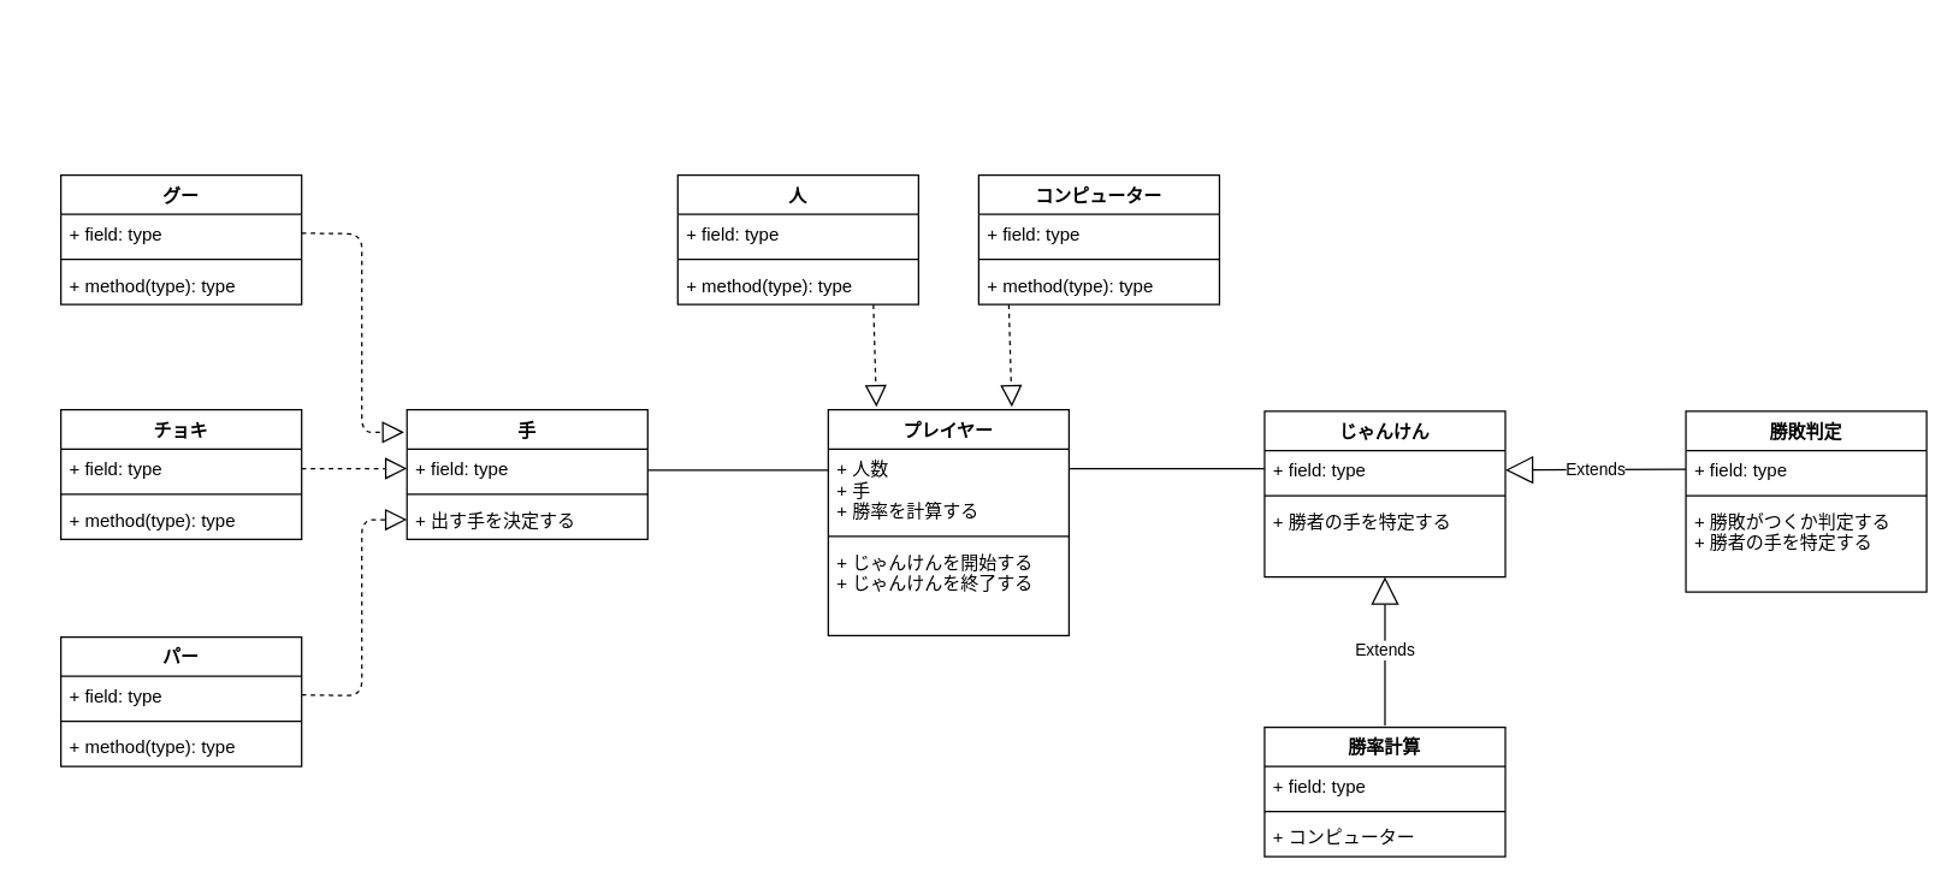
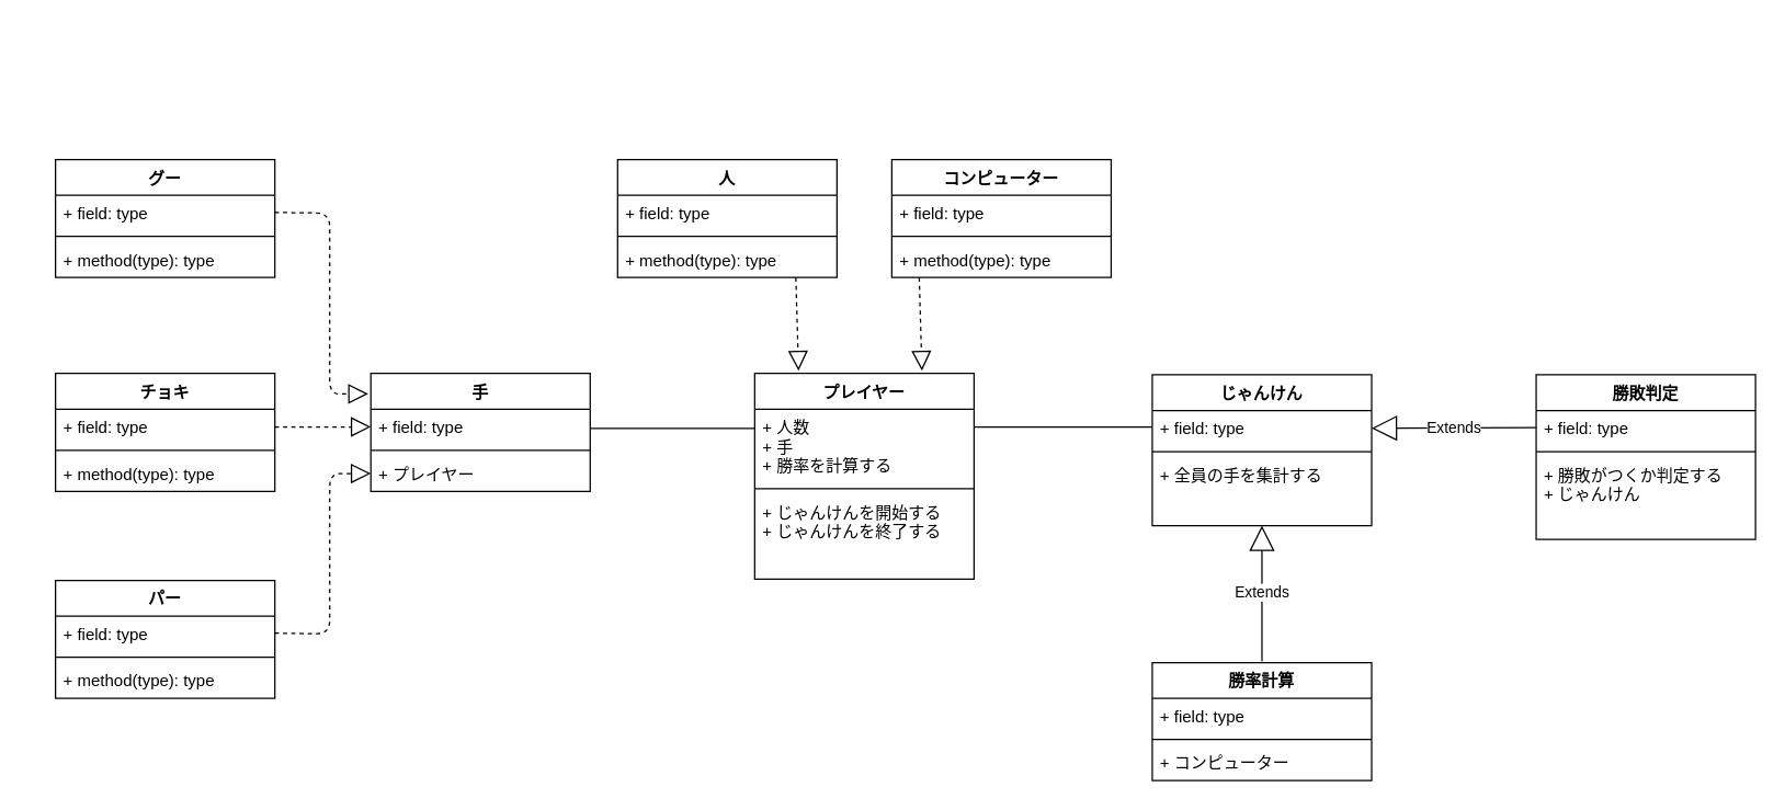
  <mxCell id="0" />
  <mxCell id="1" parent="0" />
  <mxCell id="2" value="" parent="1" style="text;strokeColor=none;fillColor=none;align=left;verticalAlign=middle;spacingTop=-1;spacingLeft=4;spacingRight=4;rotatable=0;labelPosition=right;points=[];portConstraint=eastwest;" vertex="1"><mxGeometry as="geometry" y="20" x="20" height="14" width="20" /></mxCell>
  <mxCell id="3" value="プレイヤー" parent="1" style="swimlane;fontStyle=1;align=center;verticalAlign=top;childLayout=stackLayout;horizontal=1;startSize=26;horizontalStack=0;resizeParent=1;resizeParentMax=0;resizeLast=0;collapsible=1;marginBottom=0;" vertex="1"><mxGeometry as="geometry" y="272" x="550" height="150" width="160" /></mxCell>
  <mxCell id="4" value="+ 人数&#10;+ 手&#10;+ 勝率を計算する" parent="3" style="text;strokeColor=none;fillColor=none;align=left;verticalAlign=top;spacingLeft=4;spacingRight=4;overflow=hidden;rotatable=0;points=[[0,0.5],[1,0.5]];portConstraint=eastwest;" vertex="1"><mxGeometry as="geometry" y="26" height="54" width="160" /></mxCell>
  <mxCell id="5" value="" parent="3" style="line;strokeWidth=1;fillColor=none;align=left;verticalAlign=middle;spacingTop=-1;spacingLeft=3;spacingRight=3;rotatable=0;labelPosition=right;points=[];portConstraint=eastwest;" vertex="1"><mxGeometry as="geometry" y="80" height="8" width="160" /></mxCell>
  <mxCell id="6" value="+ じゃんけんを開始する&#10;+ じゃんけんを終了する&#10;" parent="3" style="text;strokeColor=none;fillColor=none;align=left;verticalAlign=top;spacingLeft=4;spacingRight=4;overflow=hidden;rotatable=0;points=[[0,0.5],[1,0.5]];portConstraint=eastwest;" vertex="1"><mxGeometry as="geometry" y="88" height="62" width="160" /></mxCell>
  <mxCell id="7" value="勝敗判定&#10;" parent="1" style="swimlane;fontStyle=1;align=center;verticalAlign=top;childLayout=stackLayout;horizontal=1;startSize=26;horizontalStack=0;resizeParent=1;resizeParentMax=0;resizeLast=0;collapsible=1;marginBottom=0;" vertex="1"><mxGeometry as="geometry" y="273" x="1120" height="120" width="160" /></mxCell>
  <mxCell id="8" value="Extends" parent="7" target="21" edge="1" style="endArrow=block;endSize=16;endFill=0;html=1;entryX=1;entryY=0.5;entryDx=0;entryDy=0;"><mxGeometry as="geometry" relative="1" width="160"><mxPoint as="sourcePoint" y="38.5" /><mxPoint as="targetPoint" y="38.5" x="160" /></mxGeometry></mxCell>
  <mxCell id="9" value="+ field: type" parent="7" style="text;strokeColor=none;fillColor=none;align=left;verticalAlign=top;spacingLeft=4;spacingRight=4;overflow=hidden;rotatable=0;points=[[0,0.5],[1,0.5]];portConstraint=eastwest;" vertex="1"><mxGeometry as="geometry" y="26" height="26" width="160" /></mxCell>
  <mxCell id="10" value="" parent="7" style="line;strokeWidth=1;fillColor=none;align=left;verticalAlign=middle;spacingTop=-1;spacingLeft=3;spacingRight=3;rotatable=0;labelPosition=right;points=[];portConstraint=eastwest;" vertex="1"><mxGeometry as="geometry" y="52" height="8" width="160" /></mxCell>
- <mxCell id="11" value="+ 勝敗がつくか判定する&#10;+ 勝者の手を特定する" parent="7" style="text;strokeColor=none;fillColor=none;align=left;verticalAlign=top;spacingLeft=4;spacingRight=4;overflow=hidden;rotatable=0;points=[[0,0.5],[1,0.5]];portConstraint=eastwest;" vertex="1"><mxGeometry as="geometry" y="60" height="60" width="160" /></mxCell>
+ <mxCell id="11" value="+ 勝敗がつくか判定する&#10;+ じゃんけん" parent="7" style="text;strokeColor=none;fillColor=none;align=left;verticalAlign=top;spacingLeft=4;spacingRight=4;overflow=hidden;rotatable=0;points=[[0,0.5],[1,0.5]];portConstraint=eastwest;" vertex="1"><mxGeometry as="geometry" y="60" height="60" width="160" /></mxCell>
  <mxCell id="12" value="勝率計算&#10;" parent="1" style="swimlane;fontStyle=1;align=center;verticalAlign=top;childLayout=stackLayout;horizontal=1;startSize=26;horizontalStack=0;resizeParent=1;resizeParentMax=0;resizeLast=0;collapsible=1;marginBottom=0;" vertex="1"><mxGeometry as="geometry" y="483" x="840" height="86" width="160" /></mxCell>
  <mxCell id="13" value="+ field: type" parent="12" style="text;strokeColor=none;fillColor=none;align=left;verticalAlign=top;spacingLeft=4;spacingRight=4;overflow=hidden;rotatable=0;points=[[0,0.5],[1,0.5]];portConstraint=eastwest;" vertex="1"><mxGeometry as="geometry" y="26" height="26" width="160" /></mxCell>
  <mxCell id="14" value="" parent="12" style="line;strokeWidth=1;fillColor=none;align=left;verticalAlign=middle;spacingTop=-1;spacingLeft=3;spacingRight=3;rotatable=0;labelPosition=right;points=[];portConstraint=eastwest;" vertex="1"><mxGeometry as="geometry" y="52" height="8" width="160" /></mxCell>
  <mxCell id="15" value="+ コンピューター" parent="12" style="text;strokeColor=none;fillColor=none;align=left;verticalAlign=top;spacingLeft=4;spacingRight=4;overflow=hidden;rotatable=0;points=[[0,0.5],[1,0.5]];portConstraint=eastwest;" vertex="1"><mxGeometry as="geometry" y="60" height="26" width="160" /></mxCell>
  <mxCell id="16" value="手" parent="1" style="swimlane;fontStyle=1;align=center;verticalAlign=top;childLayout=stackLayout;horizontal=1;startSize=26;horizontalStack=0;resizeParent=1;resizeParentMax=0;resizeLast=0;collapsible=1;marginBottom=0;" vertex="1"><mxGeometry as="geometry" y="272" x="270" height="86" width="160" /></mxCell>
  <mxCell id="17" value="+ field: type" parent="16" style="text;strokeColor=none;fillColor=none;align=left;verticalAlign=top;spacingLeft=4;spacingRight=4;overflow=hidden;rotatable=0;points=[[0,0.5],[1,0.5]];portConstraint=eastwest;" vertex="1"><mxGeometry as="geometry" y="26" height="26" width="160" /></mxCell>
  <mxCell id="18" value="" parent="16" style="line;strokeWidth=1;fillColor=none;align=left;verticalAlign=middle;spacingTop=-1;spacingLeft=3;spacingRight=3;rotatable=0;labelPosition=right;points=[];portConstraint=eastwest;" vertex="1"><mxGeometry as="geometry" y="52" height="8" width="160" /></mxCell>
- <mxCell id="19" value="+ 出す手を決定する" parent="16" style="text;strokeColor=none;fillColor=none;align=left;verticalAlign=top;spacingLeft=4;spacingRight=4;overflow=hidden;rotatable=0;points=[[0,0.5],[1,0.5]];portConstraint=eastwest;" vertex="1"><mxGeometry as="geometry" y="60" height="26" width="160" /></mxCell>
+ <mxCell id="19" value="+ プレイヤー" parent="16" style="text;strokeColor=none;fillColor=none;align=left;verticalAlign=top;spacingLeft=4;spacingRight=4;overflow=hidden;rotatable=0;points=[[0,0.5],[1,0.5]];portConstraint=eastwest;" vertex="1"><mxGeometry as="geometry" y="60" height="26" width="160" /></mxCell>
  <mxCell id="20" value="じゃんけん&#10;&#10;" parent="1" style="swimlane;fontStyle=1;align=center;verticalAlign=top;childLayout=stackLayout;horizontal=1;startSize=26;horizontalStack=0;resizeParent=1;resizeParentMax=0;resizeLast=0;collapsible=1;marginBottom=0;" vertex="1"><mxGeometry as="geometry" y="273" x="840" height="110" width="160" /></mxCell>
  <mxCell id="21" value="+ field: type" parent="20" style="text;strokeColor=none;fillColor=none;align=left;verticalAlign=top;spacingLeft=4;spacingRight=4;overflow=hidden;rotatable=0;points=[[0,0.5],[1,0.5]];portConstraint=eastwest;" vertex="1"><mxGeometry as="geometry" y="26" height="26" width="160" /></mxCell>
  <mxCell id="22" value="" parent="20" style="line;strokeWidth=1;fillColor=none;align=left;verticalAlign=middle;spacingTop=-1;spacingLeft=3;spacingRight=3;rotatable=0;labelPosition=right;points=[];portConstraint=eastwest;" vertex="1"><mxGeometry as="geometry" y="52" height="8" width="160" /></mxCell>
- <mxCell id="23" value="+ 勝者の手を特定する" parent="20" style="text;strokeColor=none;fillColor=none;align=left;verticalAlign=top;spacingLeft=4;spacingRight=4;overflow=hidden;rotatable=0;points=[[0,0.5],[1,0.5]];portConstraint=eastwest;" vertex="1"><mxGeometry as="geometry" y="60" height="50" width="160" /></mxCell>
+ <mxCell id="23" value="+ 全員の手を集計する" parent="20" style="text;strokeColor=none;fillColor=none;align=left;verticalAlign=top;spacingLeft=4;spacingRight=4;overflow=hidden;rotatable=0;points=[[0,0.5],[1,0.5]];portConstraint=eastwest;" vertex="1"><mxGeometry as="geometry" y="60" height="50" width="160" /></mxCell>
  <mxCell id="24" value="" parent="1" style="line;strokeWidth=1;fillColor=none;align=left;verticalAlign=middle;spacingTop=-1;spacingLeft=3;spacingRight=3;rotatable=0;labelPosition=right;points=[];portConstraint=eastwest;" vertex="1"><mxGeometry as="geometry" y="308" x="430" height="8" width="120" /></mxCell>
  <mxCell id="25" value="" parent="1" style="line;strokeWidth=1;fillColor=none;align=left;verticalAlign=middle;spacingTop=-1;spacingLeft=3;spacingRight=3;rotatable=0;labelPosition=right;points=[];portConstraint=eastwest;" vertex="1"><mxGeometry as="geometry" y="307" x="710" height="8" width="130" /></mxCell>
  <mxCell id="26" value="パー" parent="1" style="swimlane;fontStyle=1;align=center;verticalAlign=top;childLayout=stackLayout;horizontal=1;startSize=26;horizontalStack=0;resizeParent=1;resizeParentMax=0;resizeLast=0;collapsible=1;marginBottom=0;fillColor=#FFFFFF;" vertex="1"><mxGeometry as="geometry" y="423" x="40" height="86" width="160" /></mxCell>
  <mxCell id="27" value="+ field: type" parent="26" style="text;strokeColor=none;fillColor=none;align=left;verticalAlign=top;spacingLeft=4;spacingRight=4;overflow=hidden;rotatable=0;points=[[0,0.5],[1,0.5]];portConstraint=eastwest;" vertex="1"><mxGeometry as="geometry" y="26" height="26" width="160" /></mxCell>
  <mxCell id="28" value="" parent="26" style="line;strokeWidth=1;fillColor=none;align=left;verticalAlign=middle;spacingTop=-1;spacingLeft=3;spacingRight=3;rotatable=0;labelPosition=right;points=[];portConstraint=eastwest;" vertex="1"><mxGeometry as="geometry" y="52" height="8" width="160" /></mxCell>
  <mxCell id="29" value="+ method(type): type" parent="26" style="text;strokeColor=none;fillColor=none;align=left;verticalAlign=top;spacingLeft=4;spacingRight=4;overflow=hidden;rotatable=0;points=[[0,0.5],[1,0.5]];portConstraint=eastwest;" vertex="1"><mxGeometry as="geometry" y="60" height="26" width="160" /></mxCell>
  <mxCell id="30" value="グー" parent="1" style="swimlane;fontStyle=1;align=center;verticalAlign=top;childLayout=stackLayout;horizontal=1;startSize=26;horizontalStack=0;resizeParent=1;resizeParentMax=0;resizeLast=0;collapsible=1;marginBottom=0;fillColor=#FFFFFF;" vertex="1"><mxGeometry as="geometry" y="116" x="40" height="86" width="160" /></mxCell>
  <mxCell id="31" value="+ field: type" parent="30" style="text;strokeColor=none;fillColor=none;align=left;verticalAlign=top;spacingLeft=4;spacingRight=4;overflow=hidden;rotatable=0;points=[[0,0.5],[1,0.5]];portConstraint=eastwest;" vertex="1"><mxGeometry as="geometry" y="26" height="26" width="160" /></mxCell>
  <mxCell id="32" value="" parent="30" style="line;strokeWidth=1;fillColor=none;align=left;verticalAlign=middle;spacingTop=-1;spacingLeft=3;spacingRight=3;rotatable=0;labelPosition=right;points=[];portConstraint=eastwest;" vertex="1"><mxGeometry as="geometry" y="52" height="8" width="160" /></mxCell>
  <mxCell id="33" value="+ method(type): type" parent="30" style="text;strokeColor=none;fillColor=none;align=left;verticalAlign=top;spacingLeft=4;spacingRight=4;overflow=hidden;rotatable=0;points=[[0,0.5],[1,0.5]];portConstraint=eastwest;" vertex="1"><mxGeometry as="geometry" y="60" height="26" width="160" /></mxCell>
  <mxCell id="34" value="チョキ" parent="1" style="swimlane;fontStyle=1;align=center;verticalAlign=top;childLayout=stackLayout;horizontal=1;startSize=26;horizontalStack=0;resizeParent=1;resizeParentMax=0;resizeLast=0;collapsible=1;marginBottom=0;fillColor=#FFFFFF;" vertex="1"><mxGeometry as="geometry" y="272" x="40" height="86" width="160" /></mxCell>
  <mxCell id="35" value="+ field: type" parent="34" style="text;strokeColor=none;fillColor=none;align=left;verticalAlign=top;spacingLeft=4;spacingRight=4;overflow=hidden;rotatable=0;points=[[0,0.5],[1,0.5]];portConstraint=eastwest;" vertex="1"><mxGeometry as="geometry" y="26" height="26" width="160" /></mxCell>
  <mxCell id="36" value="" parent="34" style="line;strokeWidth=1;fillColor=none;align=left;verticalAlign=middle;spacingTop=-1;spacingLeft=3;spacingRight=3;rotatable=0;labelPosition=right;points=[];portConstraint=eastwest;" vertex="1"><mxGeometry as="geometry" y="52" height="8" width="160" /></mxCell>
  <mxCell id="37" value="+ method(type): type" parent="34" style="text;strokeColor=none;fillColor=none;align=left;verticalAlign=top;spacingLeft=4;spacingRight=4;overflow=hidden;rotatable=0;points=[[0,0.5],[1,0.5]];portConstraint=eastwest;" vertex="1"><mxGeometry as="geometry" y="60" height="26" width="160" /></mxCell>
  <mxCell id="38" value="" parent="1" target="19" edge="1" style="endArrow=block;dashed=1;endFill=0;endSize=12;html=1;entryX=0;entryY=0.5;entryDx=0;entryDy=0;"><mxGeometry as="geometry" relative="1" width="160"><mxPoint as="sourcePoint" y="461.5" x="200" /><mxPoint as="targetPoint" y="461.5" x="360" /><Array as="points"><mxPoint y="462" x="240" /><mxPoint y="345" x="240" /></Array></mxGeometry></mxCell>
  <mxCell id="39" value="" parent="1" target="16" edge="1" style="endArrow=block;dashed=1;endFill=0;endSize=12;html=1;entryX=-0.012;entryY=0.173;entryDx=0;entryDy=0;entryPerimeter=0;"><mxGeometry as="geometry" relative="1" width="160"><mxPoint as="sourcePoint" y="154.5" x="200" /><mxPoint as="targetPoint" y="154.5" x="360" /><Array as="points"><mxPoint y="155" x="240" /><mxPoint y="287" x="240" /></Array></mxGeometry></mxCell>
  <mxCell id="40" value="" parent="1" target="17" edge="1" style="endArrow=block;dashed=1;endFill=0;endSize=12;html=1;entryX=0;entryY=0.5;entryDx=0;entryDy=0;exitX=1;exitY=0.5;exitDx=0;exitDy=0;" source="35"><mxGeometry as="geometry" relative="1" width="160"><mxPoint as="sourcePoint" y="314.5" x="200" /><mxPoint as="targetPoint" y="311" x="270" /></mxGeometry></mxCell>
  <mxCell id="41" value="人" parent="1" style="swimlane;fontStyle=1;align=center;verticalAlign=top;childLayout=stackLayout;horizontal=1;startSize=26;horizontalStack=0;resizeParent=1;resizeParentMax=0;resizeLast=0;collapsible=1;marginBottom=0;fillColor=#FFFFFF;" vertex="1"><mxGeometry as="geometry" y="116" x="450" height="86" width="160" /></mxCell>
  <mxCell id="42" value="+ field: type" parent="41" style="text;strokeColor=none;fillColor=none;align=left;verticalAlign=top;spacingLeft=4;spacingRight=4;overflow=hidden;rotatable=0;points=[[0,0.5],[1,0.5]];portConstraint=eastwest;" vertex="1"><mxGeometry as="geometry" y="26" height="26" width="160" /></mxCell>
  <mxCell id="43" value="" parent="41" style="line;strokeWidth=1;fillColor=none;align=left;verticalAlign=middle;spacingTop=-1;spacingLeft=3;spacingRight=3;rotatable=0;labelPosition=right;points=[];portConstraint=eastwest;" vertex="1"><mxGeometry as="geometry" y="52" height="8" width="160" /></mxCell>
  <mxCell id="44" value="+ method(type): type" parent="41" style="text;strokeColor=none;fillColor=none;align=left;verticalAlign=top;spacingLeft=4;spacingRight=4;overflow=hidden;rotatable=0;points=[[0,0.5],[1,0.5]];portConstraint=eastwest;" vertex="1"><mxGeometry as="geometry" y="60" height="26" width="160" /></mxCell>
  <mxCell id="45" value="コンピューター" parent="1" style="swimlane;fontStyle=1;align=center;verticalAlign=top;childLayout=stackLayout;horizontal=1;startSize=26;horizontalStack=0;resizeParent=1;resizeParentMax=0;resizeLast=0;collapsible=1;marginBottom=0;fillColor=#FFFFFF;" vertex="1"><mxGeometry as="geometry" y="116" x="650" height="86" width="160" /></mxCell>
  <mxCell id="46" value="+ field: type" parent="45" style="text;strokeColor=none;fillColor=none;align=left;verticalAlign=top;spacingLeft=4;spacingRight=4;overflow=hidden;rotatable=0;points=[[0,0.5],[1,0.5]];portConstraint=eastwest;" vertex="1"><mxGeometry as="geometry" y="26" height="26" width="160" /></mxCell>
  <mxCell id="47" value="" parent="45" style="line;strokeWidth=1;fillColor=none;align=left;verticalAlign=middle;spacingTop=-1;spacingLeft=3;spacingRight=3;rotatable=0;labelPosition=right;points=[];portConstraint=eastwest;" vertex="1"><mxGeometry as="geometry" y="52" height="8" width="160" /></mxCell>
  <mxCell id="48" value="+ method(type): type" parent="45" style="text;strokeColor=none;fillColor=none;align=left;verticalAlign=top;spacingLeft=4;spacingRight=4;overflow=hidden;rotatable=0;points=[[0,0.5],[1,0.5]];portConstraint=eastwest;" vertex="1"><mxGeometry as="geometry" y="60" height="26" width="160" /></mxCell>
  <mxCell id="49" value="" parent="1" edge="1" style="endArrow=block;dashed=1;endFill=0;endSize=12;html=1;"><mxGeometry as="geometry" relative="1" width="160"><mxPoint as="sourcePoint" y="202" x="580" /><mxPoint as="targetPoint" y="270" x="582" /></mxGeometry></mxCell>
  <mxCell id="50" value="" parent="1" edge="1" style="endArrow=block;dashed=1;endFill=0;endSize=12;html=1;"><mxGeometry as="geometry" relative="1" width="160"><mxPoint as="sourcePoint" y="202" x="670" /><mxPoint as="targetPoint" y="270" x="672" /></mxGeometry></mxCell>
  <mxCell id="51" value="Extends" parent="1" target="23" edge="1" style="endArrow=block;endSize=16;endFill=0;html=1;"><mxGeometry as="geometry" relative="1" width="160"><mxPoint as="sourcePoint" y="482" x="920" /><mxPoint as="targetPoint" y="482" x="1080" /></mxGeometry></mxCell>
